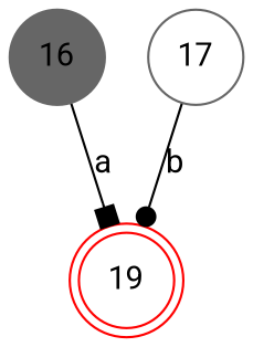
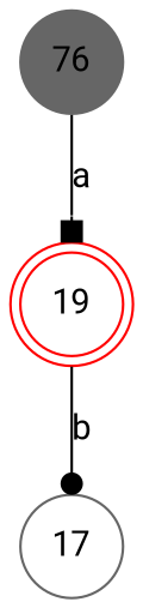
  digraph {
    fontname=Roboto
    rankdir=TB
    node [color=gray40 fontname=Roboto shape=circle]
    edge [fontname=Roboto]
-   16 [style=filled]
+   16 [style=filled label=76]
    19 [color=red shape=doublecircle]
    17
    16 -> 19 [arrowhead=box label=a]
-   17 -> 19 [arrowhead=dot label=b]
+   19 -> 17 [arrowhead=dot label=b]
  }
